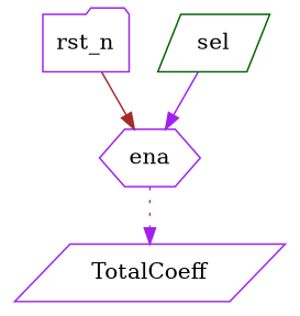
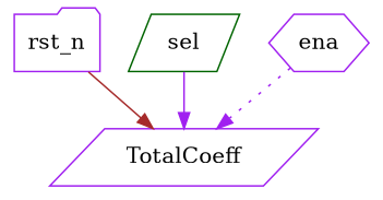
  strict digraph {
    node [color=purple complexity=2 importance=0.0902732337452 rank=0.0451366168726 shape=parallelogram]
    edge [color=purple style=solid]
    rst_n [complexity=1 importance=0.160962963103 rank=0.160962963103 shape=folder]
    TotalCoeff [complexity=0 importance=0.0706897293574 rank=0.0]
    sel [color=darkgreen]
    ena [shape=hexagon]
-   rst_n -> ena [color=brown]
-   sel -> ena
+   rst_n -> TotalCoeff [color=brown]
+   sel -> TotalCoeff
    ena -> TotalCoeff [style=dotted]
  }
